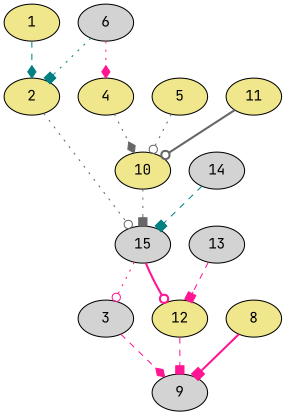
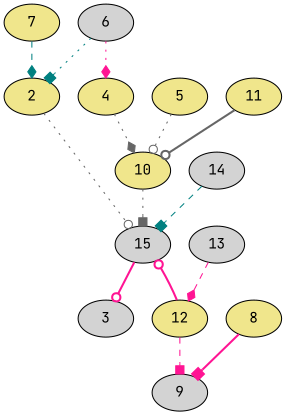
  digraph {
    fontname="JetBrains Mono"
    node [fillcolor=khaki fontname="JetBrains Mono" style=filled]
    edge [arrowhead=box color=deeppink fontname="JetBrains Mono" style=dotted]
    6 [fillcolor=lightgrey]
    2
    4
    15 [fillcolor=lightgrey]
    10
    3 [fillcolor=lightgrey]
    12
    9 [fillcolor=lightgrey]
    5
-   7 [label=1]
+   7
    8
    11
    13 [fillcolor=lightgrey]
    14 [fillcolor=lightgrey]
    6 -> 2 [color=teal]
    6 -> 4 [arrowhead=diamond]
    2 -> 15 [arrowhead=odot color=gray40]
    4 -> 10 [arrowhead=diamond color=gray40]
-   15 -> 3 [arrowhead=odot]
-   15 -> 12 [arrowhead=odot style=bold]
+   15 -> 3 [arrowhead=odot style=bold]
+   12 -> 15 [arrowhead=odot style=bold]
    10 -> 15 [color=gray40]
-   3 -> 9 [arrowhead=diamond style=dashed]
    12 -> 9 [style=dashed]
    5 -> 10 [arrowhead=odot color=gray40]
    7 -> 2 [arrowhead=diamond color=teal style=dashed]
    8 -> 9 [style=bold]
    11 -> 10 [arrowhead=odot color=gray40 style=bold]
-   13 -> 12 [style=dashed]
+   13 -> 12 [arrowhead=diamond style=dashed]
    14 -> 15 [color=teal style=dashed]
  }
